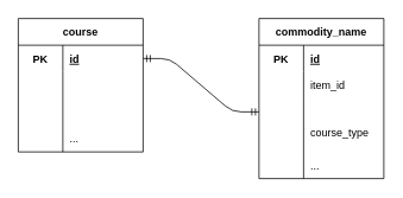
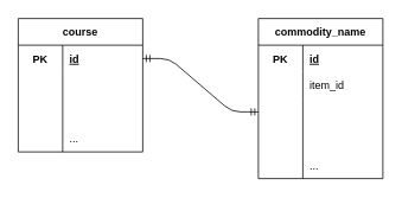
  <mxCell id="0" />
  <mxCell id="1" parent="0" />
  <mxCell id="2" value="commodity_name" style="shape=table;startSize=30;container=1;collapsible=1;childLayout=tableLayout;fixedRows=1;rowLines=0;fontStyle=1;align=center;resizeLast=1;" vertex="1" parent="1"><mxGeometry x="290" y="20" width="140" height="180" as="geometry" /></mxCell>
  <mxCell id="3" value="" style="shape=partialRectangle;collapsible=0;dropTarget=0;pointerEvents=0;fillColor=none;top=0;left=0;bottom=0;right=0;points=[[0,0.5],[1,0.5]];portConstraint=eastwest;" vertex="1" parent="2"><mxGeometry y="30" width="140" height="30" as="geometry" /></mxCell>
  <mxCell id="4" value="PK" style="shape=partialRectangle;connectable=0;fillColor=none;top=0;left=0;bottom=0;right=0;fontStyle=1;overflow=hidden;" vertex="1" parent="3"><mxGeometry width="50" height="30" as="geometry" /></mxCell>
  <mxCell id="5" value="id" style="shape=partialRectangle;connectable=0;fillColor=none;top=0;left=0;bottom=0;right=0;align=left;spacingLeft=6;fontStyle=5;overflow=hidden;" vertex="1" parent="3"><mxGeometry x="50" width="90" height="30" as="geometry" /></mxCell>
  <mxCell id="6" value="" style="shape=partialRectangle;collapsible=0;dropTarget=0;pointerEvents=0;fillColor=none;top=0;left=0;bottom=0;right=0;points=[[0,0.5],[1,0.5]];portConstraint=eastwest;" vertex="1" parent="2"><mxGeometry y="60" width="140" height="30" as="geometry" /></mxCell>
  <mxCell id="7" value="" style="shape=partialRectangle;connectable=0;fillColor=none;top=0;left=0;bottom=0;right=0;editable=1;overflow=hidden;" vertex="1" parent="6"><mxGeometry width="50" height="30" as="geometry" /></mxCell>
  <mxCell id="8" value="item_id" style="shape=partialRectangle;connectable=0;fillColor=none;top=0;left=0;bottom=0;right=0;align=left;spacingLeft=6;overflow=hidden;" vertex="1" parent="6"><mxGeometry x="50" width="90" height="30" as="geometry" /></mxCell>
  <mxCell id="9" value="" style="shape=partialRectangle;collapsible=0;dropTarget=0;pointerEvents=0;fillColor=none;top=0;left=0;bottom=0;right=0;points=[[0,0.5],[1,0.5]];portConstraint=eastwest;" vertex="1" parent="2"><mxGeometry y="90" width="140" height="30" as="geometry" /></mxCell>
  <mxCell id="10" value="" style="shape=partialRectangle;connectable=0;fillColor=none;top=0;left=0;bottom=0;right=0;editable=1;overflow=hidden;" vertex="1" parent="9"><mxGeometry width="50" height="30" as="geometry" /></mxCell>
  <mxCell id="11" value="" style="shape=partialRectangle;collapsible=0;dropTarget=0;pointerEvents=0;fillColor=none;top=0;left=0;bottom=0;right=0;points=[[0,0.5],[1,0.5]];portConstraint=eastwest;" vertex="1" parent="2"><mxGeometry y="120" width="140" height="30" as="geometry" /></mxCell>
  <mxCell id="12" value="" style="shape=partialRectangle;connectable=0;fillColor=none;top=0;left=0;bottom=0;right=0;editable=1;overflow=hidden;" vertex="1" parent="11"><mxGeometry width="50" height="30" as="geometry" /></mxCell>
- <mxCell id="13" value="course_type&#10;" style="shape=partialRectangle;connectable=0;fillColor=none;top=0;left=0;bottom=0;right=0;align=left;spacingLeft=6;overflow=hidden;" vertex="1" parent="11"><mxGeometry x="50" width="90" height="30" as="geometry" /></mxCell>
  <mxCell id="14" value="" style="shape=partialRectangle;collapsible=0;dropTarget=0;pointerEvents=0;fillColor=none;top=0;left=0;bottom=0;right=0;points=[[0,0.5],[1,0.5]];portConstraint=eastwest;" vertex="1" parent="2"><mxGeometry y="150" width="140" height="30" as="geometry" /></mxCell>
  <mxCell id="15" value="" style="shape=partialRectangle;connectable=0;fillColor=none;top=0;left=0;bottom=0;right=0;editable=1;overflow=hidden;" vertex="1" parent="14"><mxGeometry width="50" height="30" as="geometry" /></mxCell>
  <mxCell id="16" value="..." style="shape=partialRectangle;connectable=0;fillColor=none;top=0;left=0;bottom=0;right=0;align=left;spacingLeft=6;overflow=hidden;" vertex="1" parent="14"><mxGeometry x="50" width="90" height="30" as="geometry" /></mxCell>
  <mxCell id="17" value="course" style="shape=table;startSize=30;container=1;collapsible=1;childLayout=tableLayout;fixedRows=1;rowLines=0;fontStyle=1;align=center;resizeLast=1;" vertex="1" parent="1"><mxGeometry x="20" y="20" width="140" height="150" as="geometry" /></mxCell>
  <mxCell id="18" value="" style="shape=partialRectangle;collapsible=0;dropTarget=0;pointerEvents=0;fillColor=none;top=0;left=0;bottom=0;right=0;points=[[0,0.5],[1,0.5]];portConstraint=eastwest;" vertex="1" parent="17"><mxGeometry y="30" width="140" height="30" as="geometry" /></mxCell>
  <mxCell id="19" value="PK" style="shape=partialRectangle;connectable=0;fillColor=none;top=0;left=0;bottom=0;right=0;fontStyle=1;overflow=hidden;" vertex="1" parent="18"><mxGeometry width="50" height="30" as="geometry" /></mxCell>
  <mxCell id="20" value="id" style="shape=partialRectangle;connectable=0;fillColor=none;top=0;left=0;bottom=0;right=0;align=left;spacingLeft=6;fontStyle=5;overflow=hidden;" vertex="1" parent="18"><mxGeometry x="50" width="90" height="30" as="geometry" /></mxCell>
  <mxCell id="21" value="" style="shape=partialRectangle;collapsible=0;dropTarget=0;pointerEvents=0;fillColor=none;top=0;left=0;bottom=0;right=0;points=[[0,0.5],[1,0.5]];portConstraint=eastwest;" vertex="1" parent="17"><mxGeometry y="60" width="140" height="30" as="geometry" /></mxCell>
  <mxCell id="22" value="" style="shape=partialRectangle;connectable=0;fillColor=none;top=0;left=0;bottom=0;right=0;editable=1;overflow=hidden;" vertex="1" parent="21"><mxGeometry width="50" height="30" as="geometry" /></mxCell>
  <mxCell id="23" value="" style="shape=partialRectangle;collapsible=0;dropTarget=0;pointerEvents=0;fillColor=none;top=0;left=0;bottom=0;right=0;points=[[0,0.5],[1,0.5]];portConstraint=eastwest;" vertex="1" parent="17"><mxGeometry y="90" width="140" height="30" as="geometry" /></mxCell>
  <mxCell id="24" value="" style="shape=partialRectangle;connectable=0;fillColor=none;top=0;left=0;bottom=0;right=0;editable=1;overflow=hidden;" vertex="1" parent="23"><mxGeometry width="50" height="30" as="geometry" /></mxCell>
  <mxCell id="25" value="" style="shape=partialRectangle;collapsible=0;dropTarget=0;pointerEvents=0;fillColor=none;top=0;left=0;bottom=0;right=0;points=[[0,0.5],[1,0.5]];portConstraint=eastwest;" vertex="1" parent="17"><mxGeometry y="120" width="140" height="30" as="geometry" /></mxCell>
  <mxCell id="26" value="" style="shape=partialRectangle;connectable=0;fillColor=none;top=0;left=0;bottom=0;right=0;editable=1;overflow=hidden;" vertex="1" parent="25"><mxGeometry width="50" height="30" as="geometry" /></mxCell>
  <mxCell id="27" value="..." style="shape=partialRectangle;connectable=0;fillColor=none;top=0;left=0;bottom=0;right=0;align=left;spacingLeft=6;overflow=hidden;" vertex="1" parent="25"><mxGeometry x="50" width="90" height="30" as="geometry" /></mxCell>
  <mxCell id="28" value="" style="edgeStyle=entityRelationEdgeStyle;fontSize=12;html=1;endArrow=ERmandOne;startArrow=ERmandOne;exitX=1;exitY=0.5;exitDx=0;exitDy=0;entryX=0;entryY=0.5;entryDx=0;entryDy=0;" edge="1" parent="1" source="18" target="9"><mxGeometry width="100" height="100" relative="1" as="geometry"><mxPoint x="200" y="350" as="sourcePoint" /><mxPoint x="300" y="250" as="targetPoint" /></mxGeometry></mxCell>
